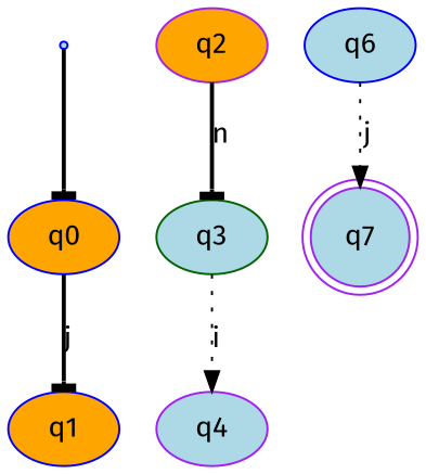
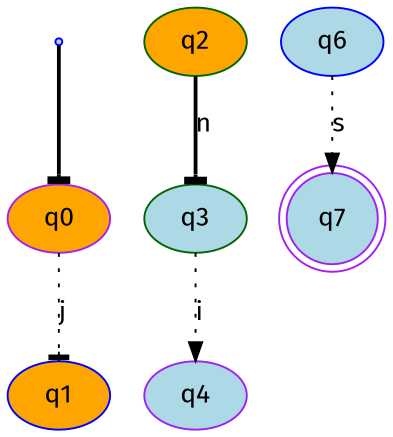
  digraph {
    fontname="Fira Sans"
    rankdir=TB
    node [color=blue fillcolor=lightblue fontname="Fira Sans" style=filled]
    edge [arrowhead=tee fontname="Fira Sans" style=dotted]
    inic [shape=point]
-   q0 [fillcolor=orange]
+   q0 [color=purple fillcolor=orange]
    q1 [fillcolor=orange]
-   q2 [color=purple fillcolor=orange]
+   q2 [color=darkgreen fillcolor=orange]
    q3 [color=darkgreen]
    q4 [color=purple]
    q7 [color=purple shape=doublecircle]
    q6
    inic -> q0 [style=bold]
-   q0 -> q1 [label=j style=bold]
+   q0 -> q1 [label=j]
    q2 -> q3 [label=n style=bold]
    q3 -> q4 [arrowhead=normal label=i]
-   q6 -> q7 [arrowhead=normal label=j]
+   q6 -> q7 [arrowhead=normal label=s]
  }
